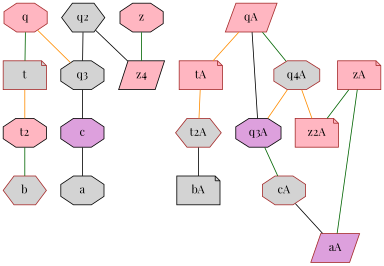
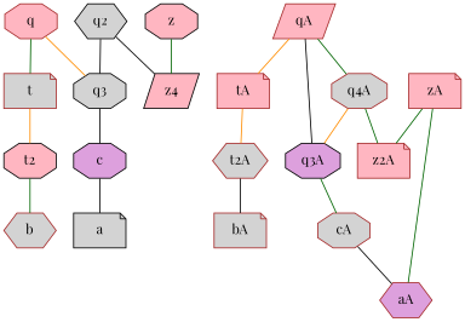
  graph {
    fontname="Playfair Display"
    node [color=brown fillcolor=lightgrey fontname="Playfair Display" shape=octagon style=filled]
    edge [color=darkgreen fontname="Playfair Display"]
    q [fillcolor=lightpink]
    q3 [color=black]
    t [shape=note]
    q2 [color=black shape=hexagon]
    n5 [color=black fillcolor=lightpink label=z4 shape=parallelogram]
    c [color=black fillcolor=plum]
    t2 [color=black fillcolor=lightpink]
-   a [color=black]
+   a [color=black shape=note]
    b [shape=hexagon]
    z [color=black fillcolor=lightpink]
    tA [fillcolor=lightpink shape=note]
    t2A [shape=hexagon]
    qA [fillcolor=lightpink shape=parallelogram]
    n14 [label=q4A]
    q3A [color=black fillcolor=plum]
    z2A [fillcolor=lightpink shape=note]
    cA
-   aA [fillcolor=plum shape=parallelogram]
-   bA [color=black shape=note]
+   aA [fillcolor=plum shape=hexagon]
+   bA [shape=note]
    zA [fillcolor=lightpink shape=note]
    q -- q3 [color=darkorange]
    q -- t
    q3 -- c [color=black]
    t -- t2 [color=darkorange]
    q2 -- q3 [color=black]
    q2 -- n5 [color=black]
    c -- a [color=black]
    t2 -- b
    z -- n5
    tA -- t2A [color=darkorange]
    t2A -- bA [color=black]
    qA -- tA [color=darkorange]
    qA -- n14
    qA -- q3A [color=black]
    n14 -- q3A [color=darkorange]
-   n14 -- z2A [color=darkorange]
+   n14 -- z2A
    q3A -- cA
    cA -- aA [color=black]
    zA -- z2A
    zA -- aA
  }
